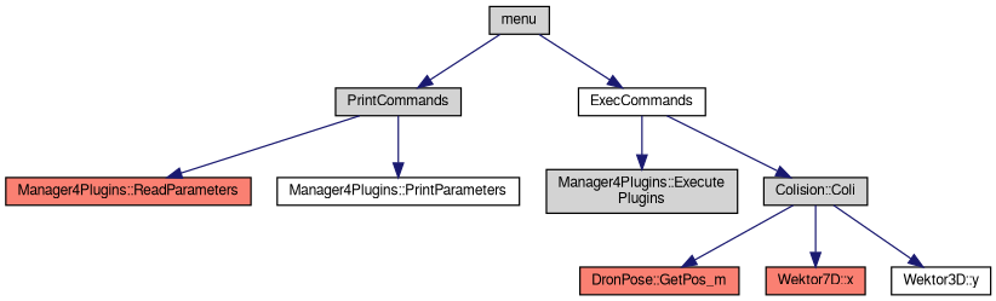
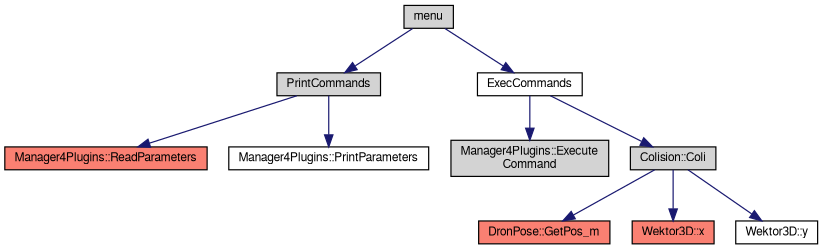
  digraph {
    rankdir=TB
    node [color=black fillcolor=lightgrey fontname=FreeSans fontsize=10 shape=record style=filled]
    edge [color=midnightblue fontname=FreeSans fontsize=10 labelfontname=FreeSans labelfontsize=10 style=solid]
    n1 [fontcolor=black height=0.2 label=menu width=0.4]
    n2 [height=0.2 label=PrintCommands width=0.4]
    n3 [fillcolor=white height=0.2 label=ExecCommands width=0.4]
    n4 [fillcolor=salmon height=0.2 label="Manager4Plugins::ReadParameters" width=0.4]
    n5 [fillcolor=white height=0.2 label="Manager4Plugins::PrintParameters" width=0.4]
-   n6 [height=0.2 label="Manager4Plugins::Execute\lPlugins" width=0.4]
+   n6 [height=0.2 label="Manager4Plugins::Execute\lCommand" width=0.4]
    n7 [height=0.2 label="Colision::Coli" width=0.4]
    n8 [fillcolor=salmon height=0.2 label="DronPose::GetPos_m" width=0.4]
-   n9 [fillcolor=salmon height=0.2 label="Wektor7D::x" width=0.4]
+   n9 [fillcolor=salmon height=0.2 label="Wektor3D::x" width=0.4]
    n10 [fillcolor=white height=0.2 label="Wektor3D::y" width=0.4]
    n1 -> n2
    n1 -> n3
    n2 -> n4
    n2 -> n5
    n3 -> n6
    n3 -> n7
    n7 -> n8
    n7 -> n9
    n7 -> n10
  }
